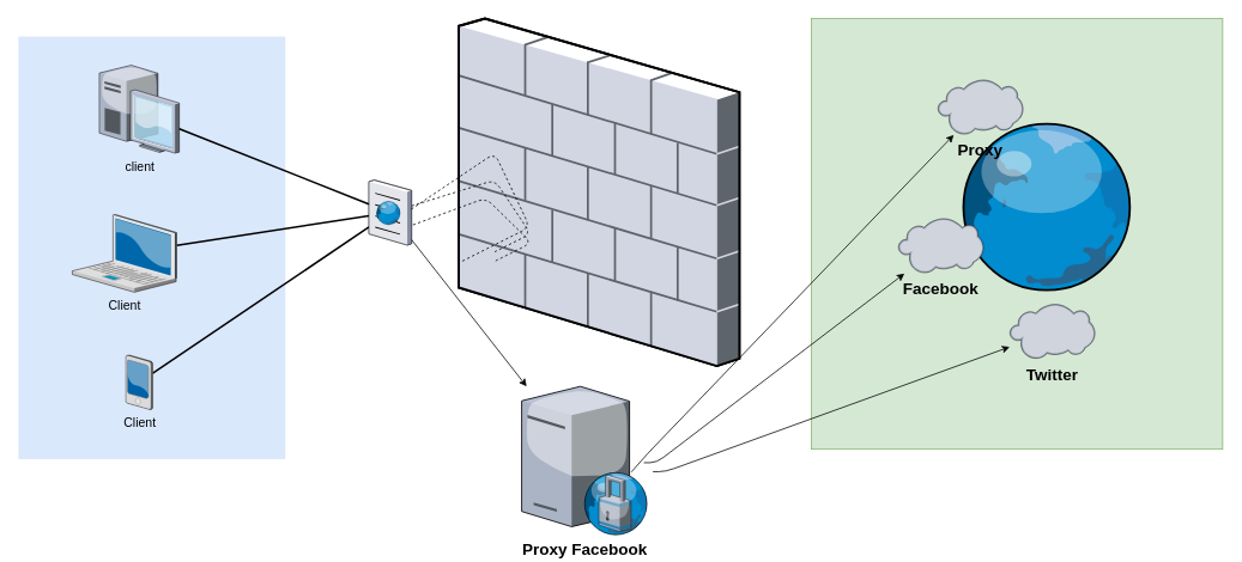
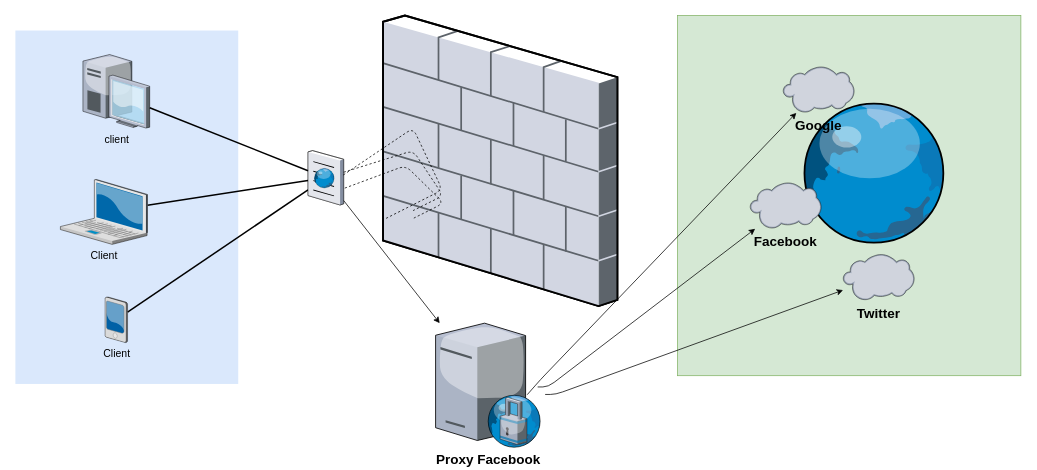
  <mxCell id="0" style=";html=1;" />
  <mxCell id="1" style=";html=1;" parent="0" />
  <mxCell id="2" value="" style="whiteSpace=wrap;html=1;fontSize=14;verticalAlign=top;fillColor=#d5e8d4;strokeColor=#82b366;" vertex="1" parent="1"><mxGeometry x="902.5" y="20" width="457.5" height="480" as="geometry" /></mxCell>
  <mxCell id="3" value="" style="whiteSpace=wrap;html=1;fillColor=#dae8fc;fontSize=14;strokeColor=none;verticalAlign=top;" parent="1" vertex="1"><mxGeometry x="20" y="40" width="297" height="471" as="geometry" /></mxCell>
  <mxCell id="4" style="edgeStyle=none;rounded=0;html=1;startSize=10;endSize=10;jettySize=auto;orthogonalLoop=1;fontSize=14;endArrow=none;endFill=0;strokeWidth=2;" parent="1" source="5" target="11" edge="1"><mxGeometry relative="1" as="geometry"><mxPoint x="467" y="344.278" as="targetPoint" /></mxGeometry></mxCell>
  <mxCell id="5" value="Client" style="verticalLabelPosition=bottom;aspect=fixed;html=1;verticalAlign=top;strokeColor=none;shape=mxgraph.citrix.laptop_2;fillColor=#66B2FF;gradientColor=#0066CC;fontSize=14;" parent="1" vertex="1"><mxGeometry x="80" y="238.5" width="116" height="86.5" as="geometry" /></mxCell>
  <mxCell id="6" style="edgeStyle=none;rounded=0;html=1;startSize=10;endSize=10;jettySize=auto;orthogonalLoop=1;fontSize=14;endArrow=none;endFill=0;strokeWidth=2;" parent="1" source="7" target="11" edge="1"><mxGeometry relative="1" as="geometry"><mxPoint x="467" y="359.523" as="targetPoint" /></mxGeometry></mxCell>
  <mxCell id="7" value="Client" style="verticalLabelPosition=bottom;aspect=fixed;html=1;verticalAlign=top;strokeColor=none;shape=mxgraph.citrix.pda;fillColor=#66B2FF;gradientColor=#0066CC;fontSize=14;" parent="1" vertex="1"><mxGeometry x="139.5" y="395" width="30" height="61" as="geometry" /></mxCell>
  <mxCell id="8" value="" style="verticalLabelPosition=bottom;aspect=fixed;html=1;verticalAlign=top;strokeColor=none;shape=mxgraph.citrix.firewall;fillColor=#66B2FF;gradientColor=#0066CC;fontSize=14;rotation=0;" parent="1" vertex="1"><mxGeometry x="510" y="20" width="312.26" height="387.2" as="geometry" /></mxCell>
  <mxCell id="9" value="client" style="verticalLabelPosition=bottom;aspect=fixed;html=1;verticalAlign=top;strokeColor=none;shape=mxgraph.citrix.desktop;fillColor=#66B2FF;gradientColor=#0066CC;fontSize=14;" vertex="1" parent="1"><mxGeometry x="110" y="72" width="89" height="98" as="geometry" /></mxCell>
  <mxCell id="10" value="" style="verticalLabelPosition=bottom;aspect=fixed;html=1;verticalAlign=top;strokeColor=none;align=center;outlineConnect=0;shape=mxgraph.citrix.globe;" vertex="1" parent="1"><mxGeometry x="1062.97" y="134.5" width="197.03" height="188.25" as="geometry" /></mxCell>
  <mxCell id="11" value="" style="verticalLabelPosition=bottom;aspect=fixed;html=1;verticalAlign=top;strokeColor=none;align=center;outlineConnect=0;shape=mxgraph.citrix.browser;" vertex="1" parent="1"><mxGeometry x="410" y="200" width="47.5" height="72.5" as="geometry" /></mxCell>
  <mxCell id="12" style="edgeStyle=none;rounded=0;html=1;startSize=10;endSize=10;jettySize=auto;orthogonalLoop=1;fontSize=14;endArrow=none;endFill=0;strokeWidth=2;exitX=1;exitY=0.724;exitDx=0;exitDy=0;exitPerimeter=0;" edge="1" parent="1" source="9" target="11"><mxGeometry relative="1" as="geometry"><mxPoint x="206" y="282.827" as="sourcePoint" /><mxPoint x="400" y="240" as="targetPoint" /></mxGeometry></mxCell>
  <mxCell id="13" value="Proxy Facebook" style="verticalLabelPosition=bottom;aspect=fixed;html=1;verticalAlign=top;strokeColor=none;align=center;outlineConnect=0;shape=mxgraph.citrix.proxy_server;fontStyle=1;fontSize=18;" vertex="1" parent="1"><mxGeometry x="580" y="430" width="140.5" height="165.29" as="geometry" /></mxCell>
- <mxCell id="14" value="Proxy" style="verticalLabelPosition=bottom;aspect=fixed;html=1;verticalAlign=top;strokeColor=none;align=center;outlineConnect=0;shape=mxgraph.citrix.cloud;fontStyle=1;fontSize=18;" vertex="1" parent="1"><mxGeometry x="1042.97" y="87.75" width="95" height="62" as="geometry" /></mxCell>
+ <mxCell id="14" value="Google" style="verticalLabelPosition=bottom;aspect=fixed;html=1;verticalAlign=top;strokeColor=none;align=center;outlineConnect=0;shape=mxgraph.citrix.cloud;fontStyle=1;fontSize=18;" vertex="1" parent="1"><mxGeometry x="1042.97" y="87.75" width="95" height="62" as="geometry" /></mxCell>
  <mxCell id="15" value="Facebook" style="verticalLabelPosition=bottom;aspect=fixed;html=1;verticalAlign=top;strokeColor=none;align=center;outlineConnect=0;shape=mxgraph.citrix.cloud;fontStyle=1;fontSize=18;" vertex="1" parent="1"><mxGeometry x="998.97" y="242.25" width="95" height="62" as="geometry" /></mxCell>
  <mxCell id="16" value="Twitter&lt;br style=&quot;font-size: 18px;&quot;&gt;" style="verticalLabelPosition=bottom;aspect=fixed;html=1;verticalAlign=top;strokeColor=none;align=center;outlineConnect=0;shape=mxgraph.citrix.cloud;fontStyle=1;fontSize=18;" vertex="1" parent="1"><mxGeometry x="1122.97" y="337.75" width="95" height="62" as="geometry" /></mxCell>
  <mxCell id="17" value="" style="endArrow=none;dashed=1;html=1;" edge="1" parent="1" source="11"><mxGeometry width="50" height="50" relative="1" as="geometry"><mxPoint x="570" y="280" as="sourcePoint" /><mxPoint x="550" y="280" as="targetPoint" /><Array as="points"><mxPoint x="550" y="200" /><mxPoint x="590" y="260" /></Array></mxGeometry></mxCell>
  <mxCell id="18" value="" style="endArrow=none;dashed=1;html=1;" edge="1" parent="1"><mxGeometry width="50" height="50" relative="1" as="geometry"><mxPoint x="459" y="250" as="sourcePoint" /><mxPoint x="551" y="290" as="targetPoint" /><Array as="points"><mxPoint x="540" y="220" /><mxPoint x="591" y="270" /></Array></mxGeometry></mxCell>
  <mxCell id="19" value="" style="endArrow=none;dashed=1;html=1;" edge="1" parent="1" target="8"><mxGeometry width="50" height="50" relative="1" as="geometry"><mxPoint x="457" y="232.5" as="sourcePoint" /><mxPoint x="549" y="272.5" as="targetPoint" /><Array as="points"><mxPoint x="550" y="170" /><mxPoint x="589" y="252.5" /></Array></mxGeometry></mxCell>
  <mxCell id="20" value="" style="endArrow=classic;html=1;" edge="1" parent="1" source="11" target="13"><mxGeometry width="50" height="50" relative="1" as="geometry"><mxPoint x="570" y="380" as="sourcePoint" /><mxPoint x="600" y="490" as="targetPoint" /></mxGeometry></mxCell>
  <mxCell id="21" value="" style="endArrow=classic;html=1;exitX=0.869;exitY=0.577;exitDx=0;exitDy=0;exitPerimeter=0;" edge="1" parent="1" source="13" target="14"><mxGeometry width="50" height="50" relative="1" as="geometry"><mxPoint x="467.5" y="272.796" as="sourcePoint" /><mxPoint x="620" y="443.246" as="targetPoint" /><Array as="points"><mxPoint x="720" y="505" /></Array></mxGeometry></mxCell>
  <mxCell id="22" value="" style="endArrow=classic;html=1;exitX=0.869;exitY=0.577;exitDx=0;exitDy=0;exitPerimeter=0;" edge="1" parent="1" target="15"><mxGeometry width="50" height="50" relative="1" as="geometry"><mxPoint x="716.024" y="515.01" as="sourcePoint" /><mxPoint x="1133" y="380" as="targetPoint" /><Array as="points"><mxPoint x="730" y="515" /></Array></mxGeometry></mxCell>
  <mxCell id="23" value="" style="endArrow=classic;html=1;exitX=0.869;exitY=0.577;exitDx=0;exitDy=0;exitPerimeter=0;" edge="1" parent="1" target="16"><mxGeometry width="50" height="50" relative="1" as="geometry"><mxPoint x="726.024" y="525.01" as="sourcePoint" /><mxPoint x="1142.97" y="389.699" as="targetPoint" /><Array as="points"><mxPoint x="740" y="525" /></Array></mxGeometry></mxCell>
